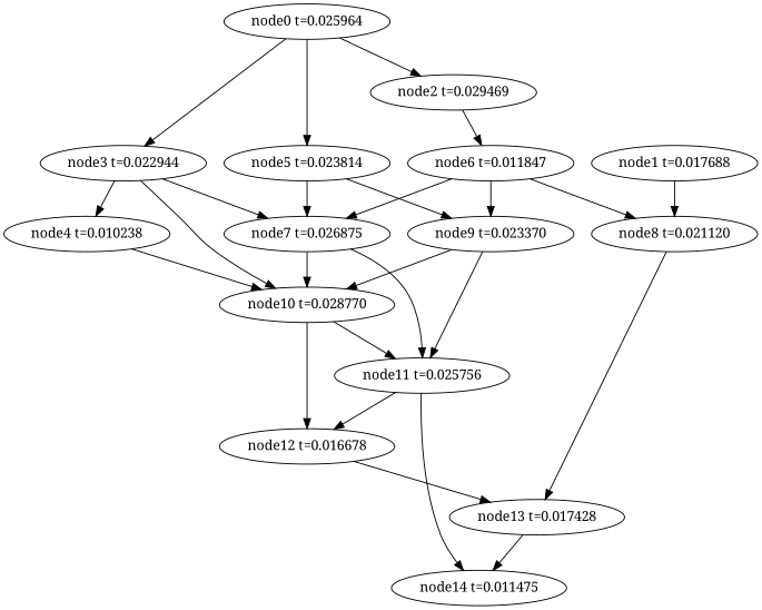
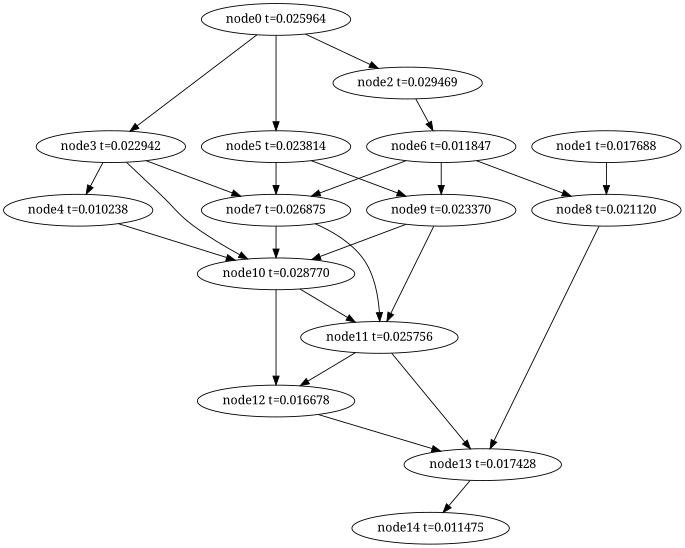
  digraph {
    fontname="Noto Serif"
    node [fontname="Noto Serif"]
    edge [fontname="Noto Serif"]
    n1 [label="node14 t=0.011475"]
    n2 [label="node13 t=0.017428"]
    n3 [label="node12 t=0.016678"]
    n4 [label="node11 t=0.025756"]
    n5 [label="node10 t=0.028770"]
    n6 [label="node9 t=0.023370"]
    n7 [label="node8 t=0.021120"]
    n8 [label="node7 t=0.026875"]
    n9 [label="node6 t=0.011847"]
    n10 [label="node5 t=0.023814"]
    n11 [label="node4 t=0.010238"]
-   n12 [label="node3 t=0.022944"]
+   n12 [label="node3 t=0.022942"]
    n13 [label="node2 t=0.029469"]
    n14 [label="node1 t=0.017688"]
    n15 [label="node0 t=0.025964"]
    n2 -> n1
    n3 -> n2
-   n4 -> n1
+   n4 -> n2
    n4 -> n3
    n5 -> n3
    n5 -> n4
    n6 -> n4
    n6 -> n5
    n7 -> n2
    n8 -> n4
    n8 -> n5
    n9 -> n6
    n9 -> n7
    n9 -> n8
    n10 -> n6
    n10 -> n8
    n11 -> n5
    n12 -> n5
    n12 -> n8
    n12 -> n11
    n13 -> n9
    n14 -> n7
    n15 -> n10
    n15 -> n12
    n15 -> n13
  }
